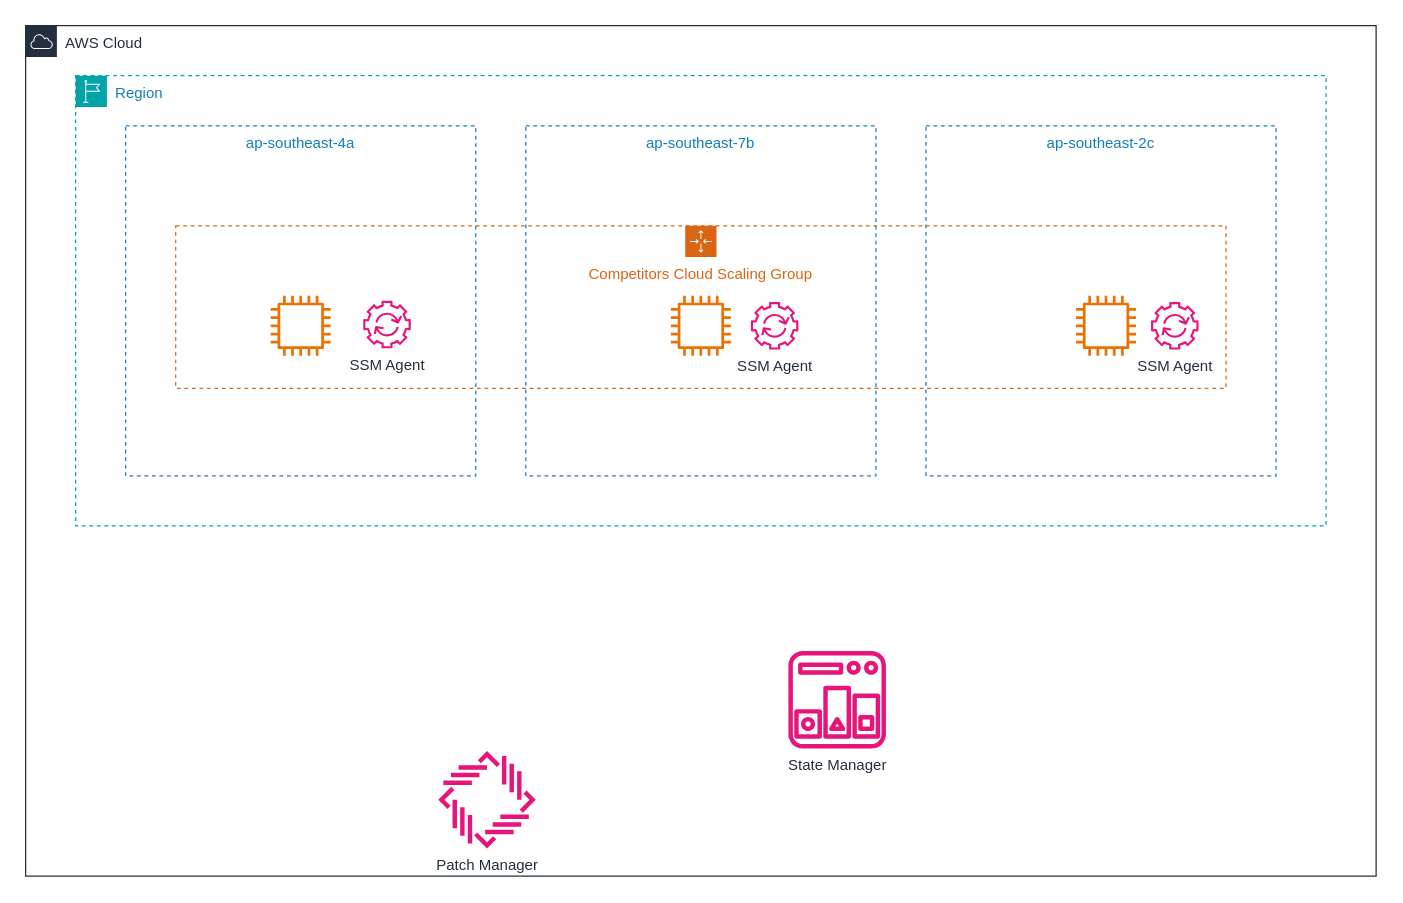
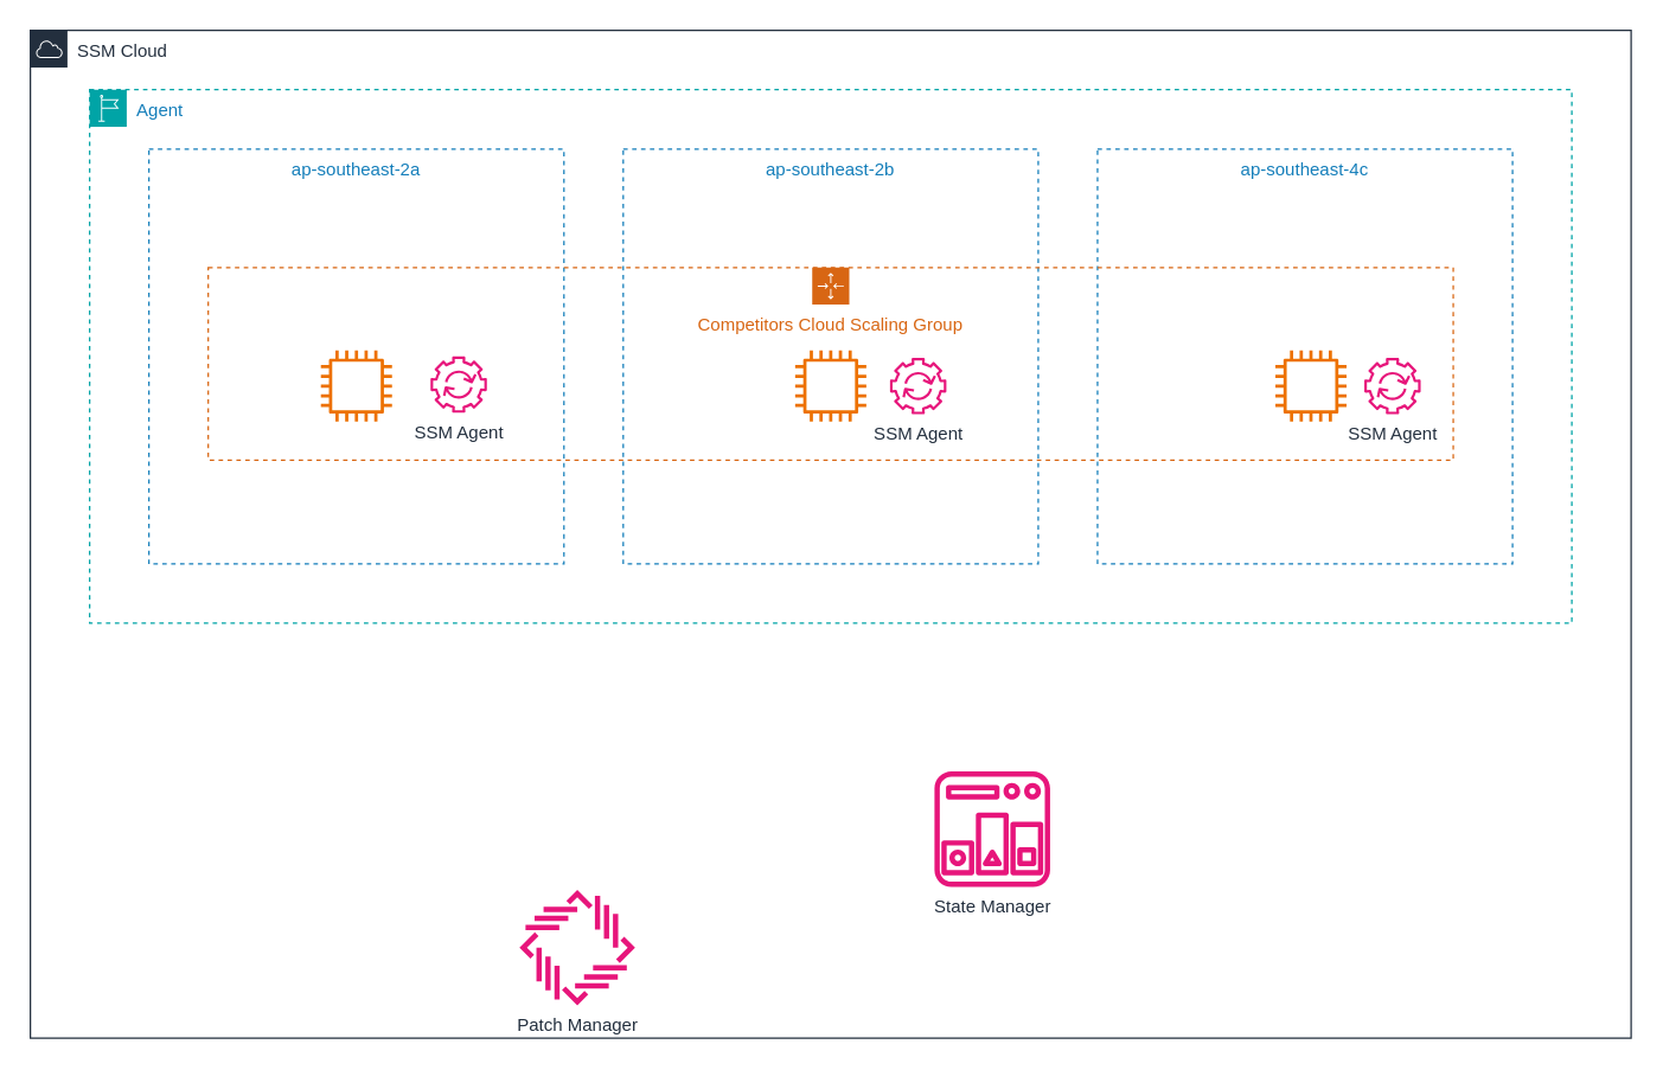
  <mxCell id="0" />
  <mxCell id="1" parent="0" />
- <mxCell id="2" value="AWS Cloud" style="points=[[0,0],[0.25,0],[0.5,0],[0.75,0],[1,0],[1,0.25],[1,0.5],[1,0.75],[1,1],[0.75,1],[0.5,1],[0.25,1],[0,1],[0,0.75],[0,0.5],[0,0.25]];outlineConnect=0;gradientColor=none;html=1;whiteSpace=wrap;fontSize=12;fontStyle=0;container=1;pointerEvents=0;collapsible=0;recursiveResize=0;shape=mxgraph.aws4.group;grIcon=mxgraph.aws4.group_aws_cloud;strokeColor=#232F3E;fillColor=none;verticalAlign=top;align=left;spacingLeft=30;fontColor=#232F3E;dashed=0;" vertex="1" parent="1"><mxGeometry x="20" y="20" width="1080" height="680" as="geometry" /></mxCell>
- <mxCell id="3" value="Region" style="points=[[0,0],[0.25,0],[0.5,0],[0.75,0],[1,0],[1,0.25],[1,0.5],[1,0.75],[1,1],[0.75,1],[0.5,1],[0.25,1],[0,1],[0,0.75],[0,0.5],[0,0.25]];outlineConnect=0;gradientColor=none;html=1;whiteSpace=wrap;fontSize=12;fontStyle=0;container=1;pointerEvents=0;collapsible=0;recursiveResize=0;shape=mxgraph.aws4.group;grIcon=mxgraph.aws4.group_region;strokeColor=#00A4A6;fillColor=none;verticalAlign=top;align=left;spacingLeft=30;fontColor=#147EBA;dashed=1;" vertex="1" parent="2"><mxGeometry x="40" y="40" width="1000" height="360" as="geometry" /></mxCell>
- <mxCell id="4" value="ap-southeast-4a" style="fillColor=none;strokeColor=#147EBA;dashed=1;verticalAlign=top;fontStyle=0;fontColor=#147EBA;whiteSpace=wrap;html=1;" vertex="1" parent="3"><mxGeometry x="40" y="40" width="280" height="280" as="geometry" /></mxCell>
- <mxCell id="5" value="ap-southeast-2c" style="fillColor=none;strokeColor=#147EBA;dashed=1;verticalAlign=top;fontStyle=0;fontColor=#147EBA;whiteSpace=wrap;html=1;" vertex="1" parent="3"><mxGeometry x="680" y="40" width="280" height="280" as="geometry" /></mxCell>
- <mxCell id="6" value="ap-southeast-7b" style="fillColor=none;strokeColor=#147EBA;dashed=1;verticalAlign=top;fontStyle=0;fontColor=#147EBA;whiteSpace=wrap;html=1;" vertex="1" parent="3"><mxGeometry x="360" y="40" width="280" height="280" as="geometry" /></mxCell>
+ <mxCell id="2" value="SSM Cloud" style="points=[[0,0],[0.25,0],[0.5,0],[0.75,0],[1,0],[1,0.25],[1,0.5],[1,0.75],[1,1],[0.75,1],[0.5,1],[0.25,1],[0,1],[0,0.75],[0,0.5],[0,0.25]];outlineConnect=0;gradientColor=none;html=1;whiteSpace=wrap;fontSize=12;fontStyle=0;container=1;pointerEvents=0;collapsible=0;recursiveResize=0;shape=mxgraph.aws4.group;grIcon=mxgraph.aws4.group_aws_cloud;strokeColor=#232F3E;fillColor=none;verticalAlign=top;align=left;spacingLeft=30;fontColor=#232F3E;dashed=0;" vertex="1" parent="1"><mxGeometry x="20" y="20" width="1080" height="680" as="geometry" /></mxCell>
+ <mxCell id="3" value="Agent" style="points=[[0,0],[0.25,0],[0.5,0],[0.75,0],[1,0],[1,0.25],[1,0.5],[1,0.75],[1,1],[0.75,1],[0.5,1],[0.25,1],[0,1],[0,0.75],[0,0.5],[0,0.25]];outlineConnect=0;gradientColor=none;html=1;whiteSpace=wrap;fontSize=12;fontStyle=0;container=1;pointerEvents=0;collapsible=0;recursiveResize=0;shape=mxgraph.aws4.group;grIcon=mxgraph.aws4.group_region;strokeColor=#00A4A6;fillColor=none;verticalAlign=top;align=left;spacingLeft=30;fontColor=#147EBA;dashed=1;" vertex="1" parent="2"><mxGeometry x="40" y="40" width="1000" height="360" as="geometry" /></mxCell>
+ <mxCell id="4" value="ap-southeast-2a" style="fillColor=none;strokeColor=#147EBA;dashed=1;verticalAlign=top;fontStyle=0;fontColor=#147EBA;whiteSpace=wrap;html=1;" vertex="1" parent="3"><mxGeometry x="40" y="40" width="280" height="280" as="geometry" /></mxCell>
+ <mxCell id="5" value="ap-southeast-4c" style="fillColor=none;strokeColor=#147EBA;dashed=1;verticalAlign=top;fontStyle=0;fontColor=#147EBA;whiteSpace=wrap;html=1;" vertex="1" parent="3"><mxGeometry x="680" y="40" width="280" height="280" as="geometry" /></mxCell>
+ <mxCell id="6" value="ap-southeast-2b" style="fillColor=none;strokeColor=#147EBA;dashed=1;verticalAlign=top;fontStyle=0;fontColor=#147EBA;whiteSpace=wrap;html=1;" vertex="1" parent="3"><mxGeometry x="360" y="40" width="280" height="280" as="geometry" /></mxCell>
  <mxCell id="7" value="Competitors Cloud Scaling Group" style="points=[[0,0],[0.25,0],[0.5,0],[0.75,0],[1,0],[1,0.25],[1,0.5],[1,0.75],[1,1],[0.75,1],[0.5,1],[0.25,1],[0,1],[0,0.75],[0,0.5],[0,0.25]];outlineConnect=0;gradientColor=none;html=1;whiteSpace=wrap;fontSize=12;fontStyle=0;container=1;pointerEvents=0;collapsible=0;recursiveResize=0;shape=mxgraph.aws4.groupCenter;grIcon=mxgraph.aws4.group_auto_scaling_group;grStroke=1;strokeColor=#D86613;fillColor=none;verticalAlign=top;align=center;fontColor=#D86613;dashed=1;spacingTop=25;" vertex="1" parent="3"><mxGeometry x="80" y="120" width="840" height="130" as="geometry" /></mxCell>
  <mxCell id="8" value="" style="sketch=0;outlineConnect=0;fontColor=#232F3E;gradientColor=none;fillColor=#ED7100;strokeColor=none;dashed=0;verticalLabelPosition=bottom;verticalAlign=top;align=center;html=1;fontSize=12;fontStyle=0;aspect=fixed;pointerEvents=1;shape=mxgraph.aws4.instance2;" vertex="1" parent="7"><mxGeometry x="76" y="56" width="48" height="48" as="geometry" /></mxCell>
  <mxCell id="9" value="" style="sketch=0;outlineConnect=0;fontColor=#232F3E;gradientColor=none;fillColor=#ED7100;strokeColor=none;dashed=0;verticalLabelPosition=bottom;verticalAlign=top;align=center;html=1;fontSize=12;fontStyle=0;aspect=fixed;pointerEvents=1;shape=mxgraph.aws4.instance2;" vertex="1" parent="7"><mxGeometry x="396" y="56" width="48" height="48" as="geometry" /></mxCell>
  <mxCell id="10" value="" style="sketch=0;outlineConnect=0;fontColor=#232F3E;gradientColor=none;fillColor=#ED7100;strokeColor=none;dashed=0;verticalLabelPosition=bottom;verticalAlign=top;align=center;html=1;fontSize=12;fontStyle=0;aspect=fixed;pointerEvents=1;shape=mxgraph.aws4.instance2;" vertex="1" parent="7"><mxGeometry x="720" y="56" width="48" height="48" as="geometry" /></mxCell>
  <mxCell id="11" value="SSM Agent" style="sketch=0;outlineConnect=0;fontColor=#232F3E;gradientColor=none;fillColor=#E7157B;strokeColor=none;dashed=0;verticalLabelPosition=bottom;verticalAlign=top;align=center;html=1;fontSize=12;fontStyle=0;aspect=fixed;pointerEvents=1;shape=mxgraph.aws4.automation;" vertex="1" parent="7"><mxGeometry x="460" y="61" width="38" height="38" as="geometry" /></mxCell>
  <mxCell id="12" value="SSM Agent" style="sketch=0;outlineConnect=0;fontColor=#232F3E;gradientColor=none;fillColor=#E7157B;strokeColor=none;dashed=0;verticalLabelPosition=bottom;verticalAlign=top;align=center;html=1;fontSize=12;fontStyle=0;aspect=fixed;pointerEvents=1;shape=mxgraph.aws4.automation;" vertex="1" parent="7"><mxGeometry x="780" y="61" width="38" height="38" as="geometry" /></mxCell>
  <mxCell id="13" value="SSM Agent" style="sketch=0;outlineConnect=0;fontColor=#232F3E;gradientColor=none;fillColor=#E7157B;strokeColor=none;dashed=0;verticalLabelPosition=bottom;verticalAlign=top;align=center;html=1;fontSize=12;fontStyle=0;aspect=fixed;pointerEvents=1;shape=mxgraph.aws4.automation;" vertex="1" parent="3"><mxGeometry x="230" y="180" width="38" height="38" as="geometry" /></mxCell>
  <mxCell id="14" value="Patch Manager" style="sketch=0;outlineConnect=0;fontColor=#232F3E;gradientColor=none;fillColor=#E7157B;strokeColor=none;dashed=0;verticalLabelPosition=bottom;verticalAlign=top;align=center;html=1;fontSize=12;fontStyle=0;aspect=fixed;pointerEvents=1;shape=mxgraph.aws4.patch_manager;" vertex="1" parent="2"><mxGeometry x="330" y="580" width="78" height="78" as="geometry" /></mxCell>
  <mxCell id="15" value="State Manager" style="sketch=0;outlineConnect=0;fontColor=#232F3E;gradientColor=none;fillColor=#E7157B;strokeColor=none;dashed=0;verticalLabelPosition=bottom;verticalAlign=top;align=center;html=1;fontSize=12;fontStyle=0;aspect=fixed;pointerEvents=1;shape=mxgraph.aws4.state_manager;" vertex="1" parent="2"><mxGeometry x="610" y="500" width="78" height="78" as="geometry" /></mxCell>
